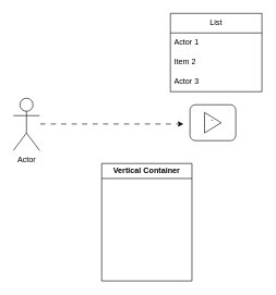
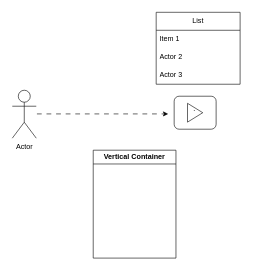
  <mxCell id="0" />
  <mxCell id="1" parent="0" />
  <mxCell id="2" value="Actor" style="shape=umlActor;verticalLabelPosition=bottom;verticalAlign=top;html=1;outlineConnect=0;" vertex="1" parent="1"><mxGeometry x="20" y="150" width="40" height="80" as="geometry" /></mxCell>
  <mxCell id="3" value="" style="endArrow=classic;html=1;rounded=0;flowAnimation=1;" edge="1" parent="1"><mxGeometry width="50" height="50" relative="1" as="geometry"><mxPoint x="60" y="189.5" as="sourcePoint" /><mxPoint x="280" y="189.5" as="targetPoint" /></mxGeometry></mxCell>
  <mxCell id="4" value="" style="group" vertex="1" connectable="0" parent="1"><mxGeometry x="290" y="160" width="70" height="55" as="geometry" /></mxCell>
  <mxCell id="5" value="" style="rounded=1;whiteSpace=wrap;html=1;" vertex="1" parent="4"><mxGeometry width="70" height="55" as="geometry" /></mxCell>
  <mxCell id="6" value="`" style="triangle;whiteSpace=wrap;html=1;" vertex="1" parent="4"><mxGeometry x="22.273" y="11.786" width="25.455" height="31.429" as="geometry" /></mxCell>
  <mxCell id="7" value="Vertical Container" style="swimlane;whiteSpace=wrap;html=1;" vertex="1" parent="1"><mxGeometry x="155" y="250" width="138" height="180" as="geometry" /></mxCell>
  <mxCell id="8" value="List" style="swimlane;fontStyle=0;childLayout=stackLayout;horizontal=1;startSize=30;horizontalStack=0;resizeParent=1;resizeParentMax=0;resizeLast=0;collapsible=1;marginBottom=0;whiteSpace=wrap;html=1;" vertex="1" parent="1"><mxGeometry x="260" y="20" width="140" height="120" as="geometry" /></mxCell>
- <mxCell id="9" value="Actor 1" style="text;strokeColor=none;fillColor=none;align=left;verticalAlign=middle;spacingLeft=4;spacingRight=4;overflow=hidden;points=[[0,0.5],[1,0.5]];portConstraint=eastwest;rotatable=0;whiteSpace=wrap;html=1;" vertex="1" parent="8"><mxGeometry y="30" width="140" height="30" as="geometry" /></mxCell>
- <mxCell id="10" value="Item 2" style="text;strokeColor=none;fillColor=none;align=left;verticalAlign=middle;spacingLeft=4;spacingRight=4;overflow=hidden;points=[[0,0.5],[1,0.5]];portConstraint=eastwest;rotatable=0;whiteSpace=wrap;html=1;" vertex="1" parent="8"><mxGeometry y="60" width="140" height="30" as="geometry" /></mxCell>
+ <mxCell id="9" value="Item 1" style="text;strokeColor=none;fillColor=none;align=left;verticalAlign=middle;spacingLeft=4;spacingRight=4;overflow=hidden;points=[[0,0.5],[1,0.5]];portConstraint=eastwest;rotatable=0;whiteSpace=wrap;html=1;" vertex="1" parent="8"><mxGeometry y="30" width="140" height="30" as="geometry" /></mxCell>
+ <mxCell id="10" value="Actor 2" style="text;strokeColor=none;fillColor=none;align=left;verticalAlign=middle;spacingLeft=4;spacingRight=4;overflow=hidden;points=[[0,0.5],[1,0.5]];portConstraint=eastwest;rotatable=0;whiteSpace=wrap;html=1;" vertex="1" parent="8"><mxGeometry y="60" width="140" height="30" as="geometry" /></mxCell>
  <mxCell id="11" value="Actor 3" style="text;strokeColor=none;fillColor=none;align=left;verticalAlign=middle;spacingLeft=4;spacingRight=4;overflow=hidden;points=[[0,0.5],[1,0.5]];portConstraint=eastwest;rotatable=0;whiteSpace=wrap;html=1;" vertex="1" parent="8"><mxGeometry y="90" width="140" height="30" as="geometry" /></mxCell>
